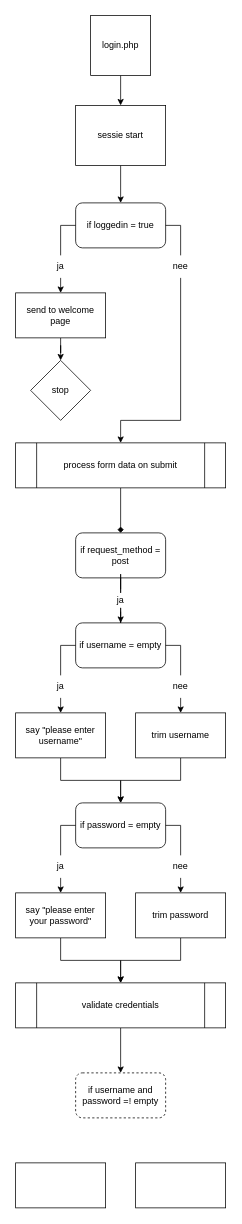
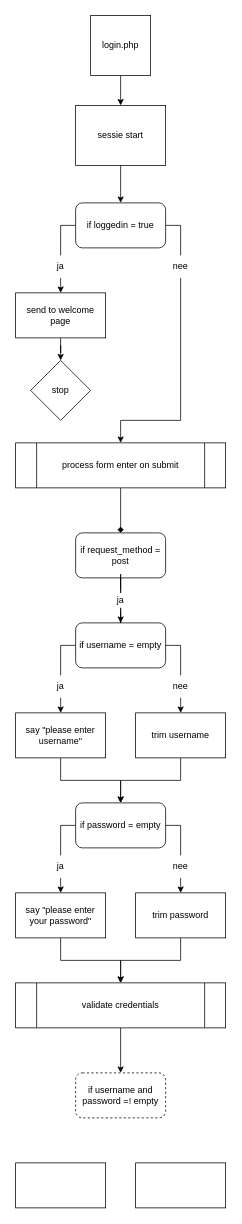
  <mxCell id="0" />
  <mxCell id="1" parent="0" />
  <mxCell id="2" value="" style="edgeStyle=orthogonalEdgeStyle;rounded=0;orthogonalLoop=1;jettySize=auto;html=1;" edge="1" parent="1" source="3" target="33"><mxGeometry relative="1" as="geometry" /></mxCell>
  <mxCell id="3" value="login.php" style="whiteSpace=wrap;html=1;aspect=fixed;" vertex="1" parent="1"><mxGeometry x="120" width="80" height="80" as="geometry" y="20" /></mxCell>
  <mxCell id="4" value="" style="edgeStyle=orthogonalEdgeStyle;rounded=0;orthogonalLoop=1;jettySize=auto;html=1;exitX=0.5;exitY=1;exitDx=0;exitDy=0;endArrow=diamond;" edge="1" parent="1" source="44" target="6"><mxGeometry relative="1" as="geometry"><mxPoint x="160" y="660" as="sourcePoint" /></mxGeometry></mxCell>
  <mxCell id="5" value="" style="edgeStyle=orthogonalEdgeStyle;rounded=0;orthogonalLoop=1;jettySize=auto;html=1;startArrow=none;" edge="1" parent="1" source="11" target="9"><mxGeometry relative="1" as="geometry" /></mxCell>
  <mxCell id="6" value="if request_method = post" style="rounded=1;whiteSpace=wrap;html=1;" vertex="1" parent="1"><mxGeometry x="100" y="710" width="120" height="60" as="geometry" /></mxCell>
  <mxCell id="7" style="edgeStyle=orthogonalEdgeStyle;rounded=0;orthogonalLoop=1;jettySize=auto;html=1;exitX=0.5;exitY=1;exitDx=0;exitDy=0;entryX=0.5;entryY=0;entryDx=0;entryDy=0;startArrow=none;" edge="1" parent="1" source="17" target="13"><mxGeometry relative="1" as="geometry" /></mxCell>
  <mxCell id="8" style="edgeStyle=orthogonalEdgeStyle;rounded=0;orthogonalLoop=1;jettySize=auto;html=1;exitX=0.5;exitY=1;exitDx=0;exitDy=0;entryX=0.5;entryY=0;entryDx=0;entryDy=0;startArrow=none;" edge="1" parent="1" source="19" target="15"><mxGeometry relative="1" as="geometry" /></mxCell>
  <mxCell id="9" value="if username = empty" style="rounded=1;whiteSpace=wrap;html=1;" vertex="1" parent="1"><mxGeometry x="100" y="830" width="120" height="60" as="geometry" /></mxCell>
  <mxCell id="10" value="" style="edgeStyle=orthogonalEdgeStyle;rounded=0;orthogonalLoop=1;jettySize=auto;html=1;endArrow=none;" edge="1" parent="1" source="6" target="11"><mxGeometry relative="1" as="geometry"><mxPoint x="160" y="770" as="sourcePoint" /><mxPoint x="160" y="830" as="targetPoint" /></mxGeometry></mxCell>
  <mxCell id="11" value="ja" style="text;html=1;strokeColor=none;fillColor=none;align=center;verticalAlign=middle;whiteSpace=wrap;rounded=0;" vertex="1" parent="1"><mxGeometry x="130" y="785" width="60" height="30" as="geometry" /></mxCell>
  <mxCell id="12" style="edgeStyle=orthogonalEdgeStyle;rounded=0;orthogonalLoop=1;jettySize=auto;html=1;exitX=0.5;exitY=1;exitDx=0;exitDy=0;entryX=0.5;entryY=0;entryDx=0;entryDy=0;" edge="1" parent="1" source="13" target="22"><mxGeometry relative="1" as="geometry" /></mxCell>
  <mxCell id="13" value="say &quot;please enter username&quot;" style="rounded=0;whiteSpace=wrap;html=1;" vertex="1" parent="1"><mxGeometry x="20" y="950" width="120" height="60" as="geometry" /></mxCell>
  <mxCell id="14" style="edgeStyle=orthogonalEdgeStyle;rounded=0;orthogonalLoop=1;jettySize=auto;html=1;exitX=0.5;exitY=1;exitDx=0;exitDy=0;entryX=0.5;entryY=0;entryDx=0;entryDy=0;" edge="1" parent="1" source="15" target="22"><mxGeometry relative="1" as="geometry" /></mxCell>
  <mxCell id="15" value="trim username" style="rounded=0;whiteSpace=wrap;html=1;" vertex="1" parent="1"><mxGeometry x="180" y="950" width="120" height="60" as="geometry" /></mxCell>
  <mxCell id="16" value="" style="edgeStyle=orthogonalEdgeStyle;rounded=0;orthogonalLoop=1;jettySize=auto;html=1;exitX=0;exitY=0.5;exitDx=0;exitDy=0;entryX=0.5;entryY=0;entryDx=0;entryDy=0;endArrow=none;" edge="1" parent="1" source="9" target="17"><mxGeometry relative="1" as="geometry"><mxPoint x="100" y="860" as="sourcePoint" /><mxPoint x="80" y="950" as="targetPoint" /></mxGeometry></mxCell>
  <mxCell id="17" value="ja" style="text;html=1;strokeColor=none;fillColor=none;align=center;verticalAlign=middle;whiteSpace=wrap;rounded=0;" vertex="1" parent="1"><mxGeometry x="50" y="900" width="60" height="30" as="geometry" /></mxCell>
  <mxCell id="18" value="" style="edgeStyle=orthogonalEdgeStyle;rounded=0;orthogonalLoop=1;jettySize=auto;html=1;exitX=1;exitY=0.5;exitDx=0;exitDy=0;entryX=0.5;entryY=0;entryDx=0;entryDy=0;endArrow=none;" edge="1" parent="1" source="9" target="19"><mxGeometry relative="1" as="geometry"><mxPoint x="220" y="860" as="sourcePoint" /><mxPoint x="240" y="950" as="targetPoint" /></mxGeometry></mxCell>
  <mxCell id="19" value="nee" style="text;html=1;strokeColor=none;fillColor=none;align=center;verticalAlign=middle;whiteSpace=wrap;rounded=0;" vertex="1" parent="1"><mxGeometry x="210" y="900" width="60" height="30" as="geometry" /></mxCell>
  <mxCell id="20" style="edgeStyle=orthogonalEdgeStyle;rounded=0;orthogonalLoop=1;jettySize=auto;html=1;exitX=0.5;exitY=1;exitDx=0;exitDy=0;entryX=0.5;entryY=0;entryDx=0;entryDy=0;startArrow=none;" edge="1" parent="1" source="28" target="24"><mxGeometry relative="1" as="geometry" /></mxCell>
  <mxCell id="21" style="edgeStyle=orthogonalEdgeStyle;rounded=0;orthogonalLoop=1;jettySize=auto;html=1;exitX=0.5;exitY=1;exitDx=0;exitDy=0;entryX=0.5;entryY=0;entryDx=0;entryDy=0;startArrow=none;" edge="1" parent="1" source="30" target="26"><mxGeometry relative="1" as="geometry" /></mxCell>
  <mxCell id="22" value="if password = empty" style="rounded=1;whiteSpace=wrap;html=1;" vertex="1" parent="1"><mxGeometry x="100" y="1070" width="120" height="60" as="geometry" /></mxCell>
  <mxCell id="23" style="edgeStyle=orthogonalEdgeStyle;rounded=0;orthogonalLoop=1;jettySize=auto;html=1;entryX=0.5;entryY=0;entryDx=0;entryDy=0;" edge="1" parent="1" source="24" target="46"><mxGeometry relative="1" as="geometry" /></mxCell>
  <mxCell id="24" value="say &quot;please enter your password&quot;" style="rounded=0;whiteSpace=wrap;html=1;" vertex="1" parent="1"><mxGeometry x="20" y="1190" width="120" height="60" as="geometry" /></mxCell>
  <mxCell id="25" style="edgeStyle=orthogonalEdgeStyle;rounded=0;orthogonalLoop=1;jettySize=auto;html=1;entryX=0.5;entryY=0;entryDx=0;entryDy=0;" edge="1" parent="1" source="26" target="46"><mxGeometry relative="1" as="geometry" /></mxCell>
  <mxCell id="26" value="trim password" style="rounded=0;whiteSpace=wrap;html=1;" vertex="1" parent="1"><mxGeometry x="180" y="1190" width="120" height="60" as="geometry" /></mxCell>
  <mxCell id="27" value="" style="edgeStyle=orthogonalEdgeStyle;rounded=0;orthogonalLoop=1;jettySize=auto;html=1;exitX=0;exitY=0.5;exitDx=0;exitDy=0;entryX=0.5;entryY=0;entryDx=0;entryDy=0;endArrow=none;" edge="1" parent="1" source="22" target="28"><mxGeometry relative="1" as="geometry"><mxPoint x="100" y="1100" as="sourcePoint" /><mxPoint x="80" y="1190" as="targetPoint" /></mxGeometry></mxCell>
  <mxCell id="28" value="ja" style="text;html=1;strokeColor=none;fillColor=none;align=center;verticalAlign=middle;whiteSpace=wrap;rounded=0;" vertex="1" parent="1"><mxGeometry x="50" y="1140" width="60" height="30" as="geometry" /></mxCell>
  <mxCell id="29" value="" style="edgeStyle=orthogonalEdgeStyle;rounded=0;orthogonalLoop=1;jettySize=auto;html=1;exitX=1;exitY=0.5;exitDx=0;exitDy=0;entryX=0.5;entryY=0;entryDx=0;entryDy=0;endArrow=none;" edge="1" parent="1" source="22" target="30"><mxGeometry relative="1" as="geometry"><mxPoint x="220" y="1100" as="sourcePoint" /><mxPoint x="240" y="1190" as="targetPoint" /></mxGeometry></mxCell>
  <mxCell id="30" value="nee" style="text;html=1;strokeColor=none;fillColor=none;align=center;verticalAlign=middle;whiteSpace=wrap;rounded=0;" vertex="1" parent="1"><mxGeometry x="210" y="1140" width="60" height="30" as="geometry" /></mxCell>
  <mxCell id="31" value="if username and password =! empty" style="rounded=1;whiteSpace=wrap;html=1;dashed=1;" vertex="1" parent="1"><mxGeometry x="100" y="1430" width="120" height="60" as="geometry" /></mxCell>
  <mxCell id="32" style="edgeStyle=orthogonalEdgeStyle;rounded=0;orthogonalLoop=1;jettySize=auto;html=1;exitX=0.5;exitY=1;exitDx=0;exitDy=0;entryX=0.5;entryY=0;entryDx=0;entryDy=0;" edge="1" parent="1" source="33" target="36"><mxGeometry relative="1" as="geometry" /></mxCell>
  <mxCell id="33" value="sessie start" style="rounded=0;whiteSpace=wrap;html=1;" vertex="1" parent="1"><mxGeometry x="100" y="140" width="120" height="80" as="geometry" /></mxCell>
  <mxCell id="34" style="edgeStyle=orthogonalEdgeStyle;rounded=0;orthogonalLoop=1;jettySize=auto;html=1;exitX=0.5;exitY=1;exitDx=0;exitDy=0;entryX=0.5;entryY=0;entryDx=0;entryDy=0;startArrow=none;" edge="1" parent="1" source="40" target="38"><mxGeometry relative="1" as="geometry" /></mxCell>
  <mxCell id="35" style="edgeStyle=orthogonalEdgeStyle;rounded=0;orthogonalLoop=1;jettySize=auto;html=1;exitX=0.5;exitY=1;exitDx=0;exitDy=0;entryX=0.5;entryY=0;entryDx=0;entryDy=0;startArrow=none;" edge="1" parent="1" source="42" target="44"><mxGeometry relative="1" as="geometry"><mxPoint x="160" y="580" as="targetPoint" /><Array as="points"><mxPoint x="240" y="560" /><mxPoint x="160" y="560" /></Array></mxGeometry></mxCell>
  <mxCell id="36" value="if loggedin = true" style="rounded=1;whiteSpace=wrap;html=1;" vertex="1" parent="1"><mxGeometry x="100" y="270" width="120" height="60" as="geometry" /></mxCell>
  <mxCell id="37" value="" style="edgeStyle=orthogonalEdgeStyle;rounded=0;orthogonalLoop=1;jettySize=auto;html=1;" edge="1" parent="1" source="38" target="43"><mxGeometry relative="1" as="geometry" /></mxCell>
  <mxCell id="38" value="send to welcome page" style="rounded=0;whiteSpace=wrap;html=1;" vertex="1" parent="1"><mxGeometry x="20" y="390" width="120" height="60" as="geometry" /></mxCell>
  <mxCell id="39" value="" style="edgeStyle=orthogonalEdgeStyle;rounded=0;orthogonalLoop=1;jettySize=auto;html=1;exitX=0;exitY=0.5;exitDx=0;exitDy=0;entryX=0.5;entryY=0;entryDx=0;entryDy=0;endArrow=none;" edge="1" parent="1" source="36" target="40"><mxGeometry relative="1" as="geometry"><mxPoint x="100" y="340" as="sourcePoint" /><mxPoint x="80" y="430" as="targetPoint" /></mxGeometry></mxCell>
  <mxCell id="40" value="ja" style="text;html=1;strokeColor=none;fillColor=none;align=center;verticalAlign=middle;whiteSpace=wrap;rounded=0;" vertex="1" parent="1"><mxGeometry x="50" y="340" width="60" height="30" as="geometry" /></mxCell>
  <mxCell id="41" value="" style="edgeStyle=orthogonalEdgeStyle;rounded=0;orthogonalLoop=1;jettySize=auto;html=1;exitX=1;exitY=0.5;exitDx=0;exitDy=0;entryX=0.5;entryY=0;entryDx=0;entryDy=0;endArrow=none;" edge="1" parent="1" source="36" target="42"><mxGeometry relative="1" as="geometry"><mxPoint x="220" y="340" as="sourcePoint" /><mxPoint x="240" y="430" as="targetPoint" /></mxGeometry></mxCell>
  <mxCell id="42" value="nee" style="text;html=1;strokeColor=none;fillColor=none;align=center;verticalAlign=middle;whiteSpace=wrap;rounded=0;" vertex="1" parent="1"><mxGeometry x="210" y="340" width="60" height="30" as="geometry" /></mxCell>
  <mxCell id="43" value="stop" style="rhombus;whiteSpace=wrap;html=1;" vertex="1" parent="1"><mxGeometry x="40" y="480" width="80" height="80" as="geometry" /></mxCell>
- <mxCell id="44" value="process form data on submit" style="shape=process;whiteSpace=wrap;html=1;backgroundOutline=1;" vertex="1" parent="1"><mxGeometry x="20" y="590" width="280" height="60" as="geometry" /></mxCell>
+ <mxCell id="44" value="process form enter on submit" style="shape=process;whiteSpace=wrap;html=1;backgroundOutline=1;" vertex="1" parent="1"><mxGeometry x="20" y="590" width="280" height="60" as="geometry" /></mxCell>
  <mxCell id="45" value="" style="edgeStyle=orthogonalEdgeStyle;rounded=0;orthogonalLoop=1;jettySize=auto;html=1;" edge="1" parent="1" source="46" target="31"><mxGeometry relative="1" as="geometry" /></mxCell>
  <mxCell id="46" value="validate credentials" style="shape=process;whiteSpace=wrap;html=1;backgroundOutline=1;" vertex="1" parent="1"><mxGeometry x="20" y="1310" width="280" height="60" as="geometry" /></mxCell>
  <mxCell id="47" value="" style="rounded=0;whiteSpace=wrap;html=1;" vertex="1" parent="1"><mxGeometry x="20" y="1550" width="120" height="60" as="geometry" /></mxCell>
  <mxCell id="48" value="" style="rounded=0;whiteSpace=wrap;html=1;" vertex="1" parent="1"><mxGeometry x="180" y="1550" width="120" height="60" as="geometry" /></mxCell>
